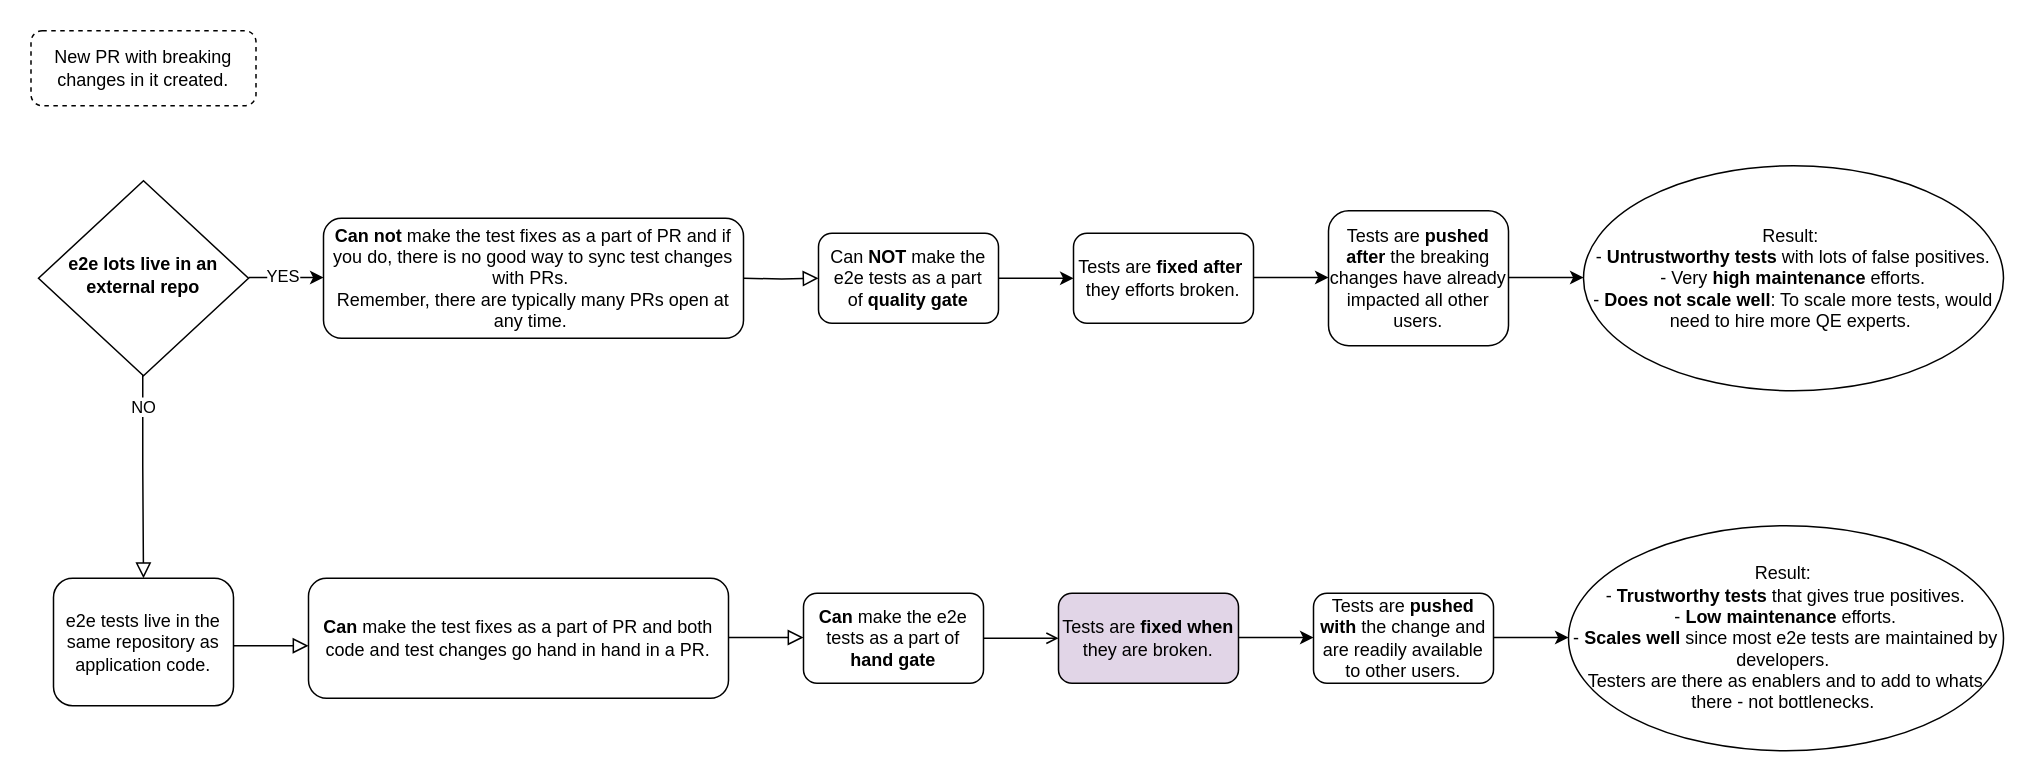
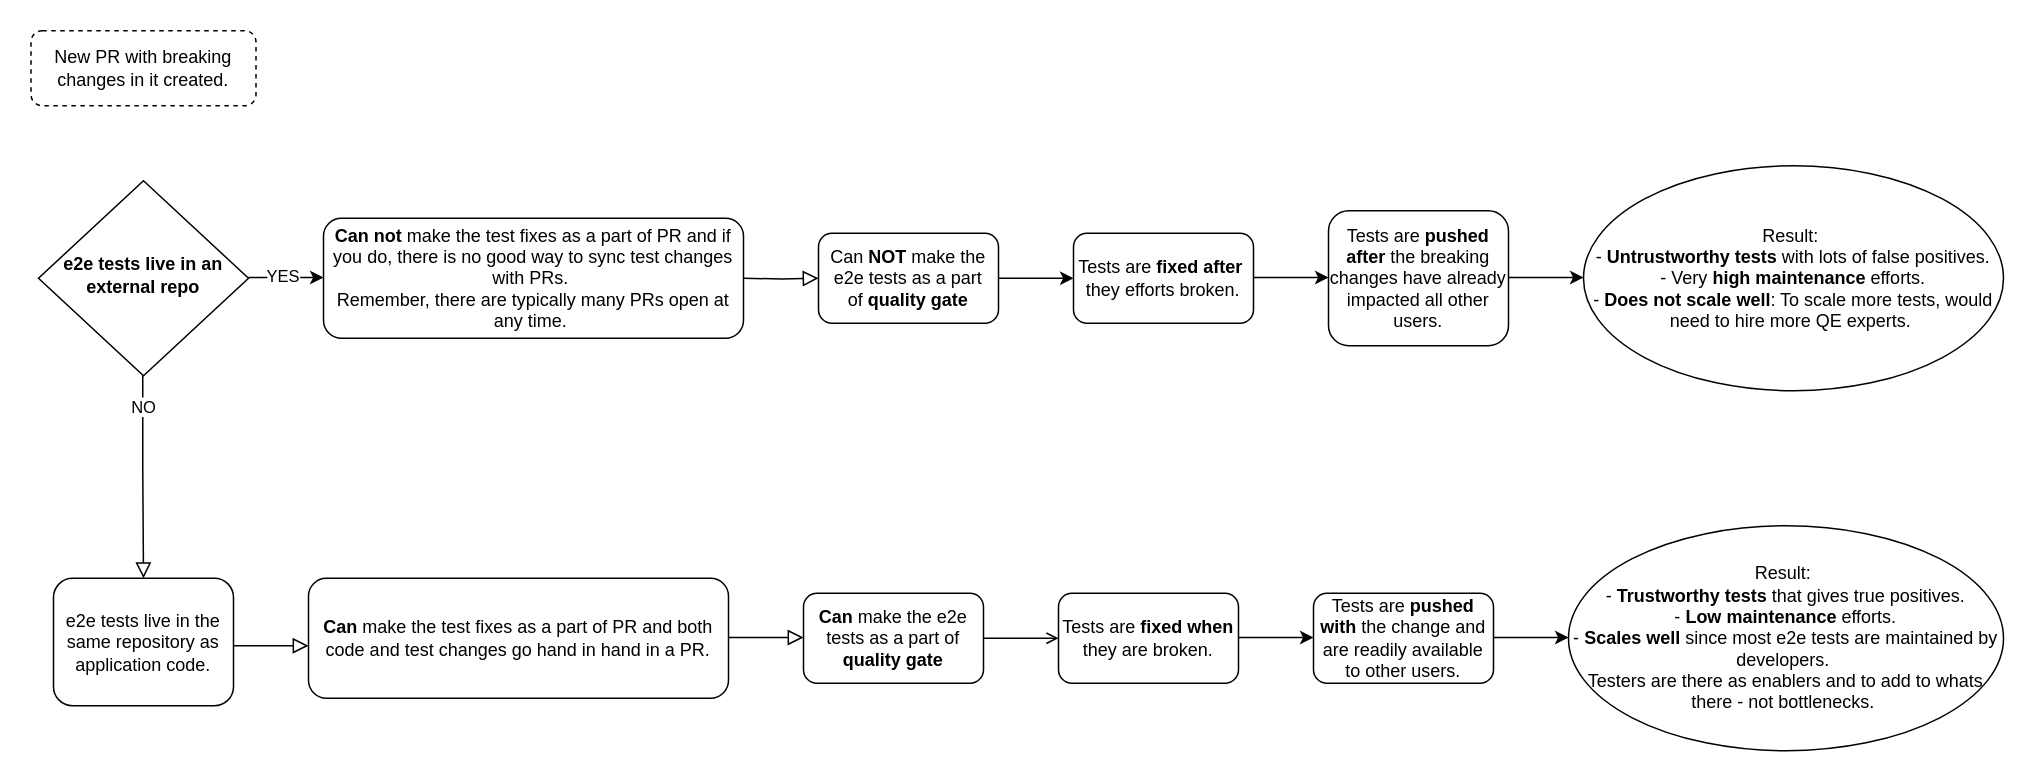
  <mxCell id="0" />
  <mxCell id="1" parent="0" />
  <mxCell id="2" value="New PR with breaking changes in it created." style="rounded=1;whiteSpace=wrap;html=1;fontSize=12;glass=0;strokeWidth=1;shadow=0;dashed=1;" parent="1" vertex="1"><mxGeometry x="20" y="20" width="150" height="50" as="geometry" /></mxCell>
  <mxCell id="3" value="" style="edgeStyle=orthogonalEdgeStyle;rounded=0;html=1;jettySize=auto;orthogonalLoop=1;fontSize=11;endArrow=block;endFill=0;endSize=8;strokeWidth=1;shadow=0;labelBackgroundColor=none;exitX=0.5;exitY=1;exitDx=0;exitDy=0;entryX=0.5;entryY=0;entryDx=0;entryDy=0;" parent="1" target="26" edge="1"><mxGeometry y="10" relative="1" as="geometry"><mxPoint as="offset" /><mxPoint x="94.5" y="230" as="sourcePoint" /><mxPoint x="95" y="320" as="targetPoint" /><Array as="points"><mxPoint x="95" y="310" /><mxPoint x="95" y="310" /></Array></mxGeometry></mxCell>
  <mxCell id="4" value="NO" style="edgeLabel;html=1;align=center;verticalAlign=middle;resizable=0;points=[];" vertex="1" connectable="0" parent="3"><mxGeometry x="-0.481" relative="1" as="geometry"><mxPoint as="offset" /></mxGeometry></mxCell>
- <mxCell id="5" value="&lt;b&gt;e2e lots live in an external repo&lt;/b&gt;" style="rhombus;whiteSpace=wrap;html=1;shadow=0;fontFamily=Helvetica;fontSize=12;align=center;strokeWidth=1;spacing=6;spacingTop=-4;" parent="1" vertex="1"><mxGeometry x="25" y="120" width="140" height="130" as="geometry" /></mxCell>
+ <mxCell id="5" value="&lt;b&gt;e2e tests live in an external repo&lt;/b&gt;" style="rhombus;whiteSpace=wrap;html=1;shadow=0;fontFamily=Helvetica;fontSize=12;align=center;strokeWidth=1;spacing=6;spacingTop=-4;" parent="1" vertex="1"><mxGeometry x="25" y="120" width="140" height="130" as="geometry" /></mxCell>
  <mxCell id="6" value="" style="edgeStyle=orthogonalEdgeStyle;rounded=0;orthogonalLoop=1;jettySize=auto;html=1;endArrow=open;" edge="1" parent="1" source="7" target="8"><mxGeometry relative="1" as="geometry" /></mxCell>
- <mxCell id="7" value="&lt;b&gt;Can&lt;/b&gt; make the e2e tests as a part of &lt;b&gt;hand gate&lt;/b&gt;" style="rounded=1;whiteSpace=wrap;html=1;fontSize=12;glass=0;strokeWidth=1;shadow=0;" parent="1" vertex="1"><mxGeometry x="535" y="395" width="120" height="60" as="geometry" /></mxCell>
- <mxCell id="8" value="Tests are &lt;b&gt;fixed&lt;/b&gt; &lt;b&gt;when&lt;/b&gt; they are broken." style="whiteSpace=wrap;html=1;rounded=1;glass=0;strokeWidth=1;shadow=0;fillColor=#e1d5e7;" vertex="1" parent="1"><mxGeometry x="705" y="395" width="120" height="60" as="geometry" /></mxCell>
+ <mxCell id="7" value="&lt;b&gt;Can&lt;/b&gt; make the e2e tests as a part of &lt;b&gt;quality gate&lt;/b&gt;" style="rounded=1;whiteSpace=wrap;html=1;fontSize=12;glass=0;strokeWidth=1;shadow=0;" parent="1" vertex="1"><mxGeometry x="535" y="395" width="120" height="60" as="geometry" /></mxCell>
+ <mxCell id="8" value="Tests are &lt;b&gt;fixed&lt;/b&gt; &lt;b&gt;when&lt;/b&gt; they are broken." style="whiteSpace=wrap;html=1;rounded=1;glass=0;strokeWidth=1;shadow=0;" vertex="1" parent="1"><mxGeometry x="705" y="395" width="120" height="60" as="geometry" /></mxCell>
  <mxCell id="9" value="" style="edgeStyle=orthogonalEdgeStyle;rounded=0;orthogonalLoop=1;jettySize=auto;html=1;" edge="1" parent="1"><mxGeometry relative="1" as="geometry"><mxPoint x="825" y="424.5" as="sourcePoint" /><mxPoint x="875" y="424.5" as="targetPoint" /></mxGeometry></mxCell>
  <mxCell id="10" value="Tests are &lt;b&gt;pushed&lt;/b&gt; &lt;b&gt;with&lt;/b&gt; the change and are readily available to other users." style="whiteSpace=wrap;html=1;rounded=1;glass=0;strokeWidth=1;shadow=0;" vertex="1" parent="1"><mxGeometry x="875" y="395" width="120" height="60" as="geometry" /></mxCell>
  <mxCell id="11" value="&lt;b&gt;Can not &lt;/b&gt;make the test fixes as a part of PR and if you do, there is no good way to sync test changes with PRs.&amp;nbsp;&lt;div&gt;Remember, there are typically many PRs open at any time.&amp;nbsp;&lt;/div&gt;" style="rounded=1;whiteSpace=wrap;html=1;fontSize=12;glass=0;strokeWidth=1;shadow=0;" vertex="1" parent="1"><mxGeometry x="215" y="145" width="280" height="80" as="geometry" /></mxCell>
  <mxCell id="12" value="" style="edgeStyle=orthogonalEdgeStyle;rounded=0;html=1;jettySize=auto;orthogonalLoop=1;fontSize=11;endArrow=block;endFill=0;endSize=8;strokeWidth=1;shadow=0;labelBackgroundColor=none;" edge="1" parent="1" target="14"><mxGeometry y="10" relative="1" as="geometry"><mxPoint as="offset" /><mxPoint x="495" y="185" as="sourcePoint" /></mxGeometry></mxCell>
  <mxCell id="13" value="" style="edgeStyle=orthogonalEdgeStyle;rounded=0;orthogonalLoop=1;jettySize=auto;html=1;" edge="1" parent="1" source="14" target="15"><mxGeometry relative="1" as="geometry" /></mxCell>
  <mxCell id="14" value="Can &lt;b&gt;NOT&lt;/b&gt; make the e2e tests as a part of&amp;nbsp;&lt;b&gt;quality gate&lt;/b&gt;" style="rounded=1;whiteSpace=wrap;html=1;fontSize=12;glass=0;strokeWidth=1;shadow=0;" vertex="1" parent="1"><mxGeometry x="545" y="155" width="120" height="60" as="geometry" /></mxCell>
  <mxCell id="15" value="Tests are&amp;nbsp;&lt;b&gt;fixed&lt;/b&gt;&amp;nbsp;&lt;b&gt;after&lt;/b&gt;&amp;nbsp; they efforts broken." style="whiteSpace=wrap;html=1;rounded=1;glass=0;strokeWidth=1;shadow=0;" vertex="1" parent="1"><mxGeometry x="715" y="155" width="120" height="60" as="geometry" /></mxCell>
  <mxCell id="16" value="" style="edgeStyle=orthogonalEdgeStyle;rounded=0;orthogonalLoop=1;jettySize=auto;html=1;" edge="1" parent="1"><mxGeometry relative="1" as="geometry"><mxPoint x="835" y="184.5" as="sourcePoint" /><mxPoint x="885" y="184.5" as="targetPoint" /></mxGeometry></mxCell>
  <mxCell id="17" value="Tests are &lt;b&gt;pushed&lt;/b&gt; &lt;b&gt;after&lt;/b&gt; the breaking changes have already impacted all other users." style="whiteSpace=wrap;html=1;rounded=1;glass=0;strokeWidth=1;shadow=0;" vertex="1" parent="1"><mxGeometry x="885" y="140" width="120" height="90" as="geometry" /></mxCell>
  <mxCell id="18" value="" style="edgeStyle=orthogonalEdgeStyle;rounded=0;orthogonalLoop=1;jettySize=auto;html=1;" edge="1" parent="1"><mxGeometry relative="1" as="geometry"><mxPoint x="1005" y="184.5" as="sourcePoint" /><mxPoint x="1055" y="184.5" as="targetPoint" /></mxGeometry></mxCell>
  <mxCell id="19" value="Result:&amp;nbsp;&lt;div&gt;- &lt;b&gt;Untrustworthy tests&lt;/b&gt; with lots of false positives.&lt;/div&gt;&lt;div&gt;- Very &lt;b&gt;high maintenance&lt;/b&gt; efforts.&lt;br&gt;- &lt;b&gt;Does not scale well&lt;/b&gt;: To scale more tests, would need to hire more QE experts.&amp;nbsp;&lt;/div&gt;" style="ellipse;whiteSpace=wrap;html=1;" vertex="1" parent="1"><mxGeometry x="1055" y="110" width="280" height="150" as="geometry" /></mxCell>
  <mxCell id="20" value="" style="edgeStyle=orthogonalEdgeStyle;rounded=0;orthogonalLoop=1;jettySize=auto;html=1;" edge="1" parent="1"><mxGeometry relative="1" as="geometry"><mxPoint x="995" y="424.5" as="sourcePoint" /><mxPoint x="1045" y="424.5" as="targetPoint" /></mxGeometry></mxCell>
  <mxCell id="21" value="Result:&amp;nbsp;&lt;div&gt;- &lt;b&gt;Trustworthy tests&lt;/b&gt; that gives true positives.&lt;/div&gt;&lt;div&gt;- &lt;b&gt;Low&amp;nbsp;maintenance&lt;/b&gt; efforts.&lt;/div&gt;&lt;div&gt;- &lt;b&gt;Scales well&lt;/b&gt; since most e2e tests are maintained by developers.&amp;nbsp;&lt;/div&gt;&lt;div&gt;Testers are there as enablers and to add to whats there - not bottlenecks.&amp;nbsp;&lt;/div&gt;" style="ellipse;whiteSpace=wrap;html=1;" vertex="1" parent="1"><mxGeometry x="1045" y="350" width="290" height="150" as="geometry" /></mxCell>
  <mxCell id="22" value="" style="edgeStyle=orthogonalEdgeStyle;rounded=0;orthogonalLoop=1;jettySize=auto;html=1;" edge="1" parent="1"><mxGeometry relative="1" as="geometry"><mxPoint x="165" y="184.5" as="sourcePoint" /><mxPoint x="215" y="184.5" as="targetPoint" /></mxGeometry></mxCell>
  <mxCell id="23" value="YES" style="edgeLabel;html=1;align=center;verticalAlign=middle;resizable=0;points=[];" vertex="1" connectable="0" parent="22"><mxGeometry x="-0.12" y="2" relative="1" as="geometry"><mxPoint y="1" as="offset" /></mxGeometry></mxCell>
  <mxCell id="24" value="&lt;b&gt;Can&lt;/b&gt; make the test fixes as a part of PR and both code and test changes go hand in hand in a PR." style="rounded=1;whiteSpace=wrap;html=1;fontSize=12;glass=0;strokeWidth=1;shadow=0;" vertex="1" parent="1"><mxGeometry x="205" y="385" width="280" height="80" as="geometry" /></mxCell>
  <mxCell id="25" value="" style="edgeStyle=orthogonalEdgeStyle;rounded=0;html=1;jettySize=auto;orthogonalLoop=1;fontSize=11;endArrow=block;endFill=0;endSize=8;strokeWidth=1;shadow=0;labelBackgroundColor=none;" edge="1" parent="1"><mxGeometry y="10" relative="1" as="geometry"><mxPoint as="offset" /><mxPoint x="485" y="424.5" as="sourcePoint" /><mxPoint x="535" y="424.5" as="targetPoint" /></mxGeometry></mxCell>
  <mxCell id="26" value="e2e tests live in the same repository as application code." style="rounded=1;whiteSpace=wrap;html=1;fontSize=12;glass=0;strokeWidth=1;shadow=0;" vertex="1" parent="1"><mxGeometry x="35" y="385" width="120" height="85" as="geometry" /></mxCell>
  <mxCell id="27" value="" style="edgeStyle=orthogonalEdgeStyle;rounded=0;html=1;jettySize=auto;orthogonalLoop=1;fontSize=11;endArrow=block;endFill=0;endSize=8;strokeWidth=1;shadow=0;labelBackgroundColor=none;" edge="1" parent="1"><mxGeometry y="10" relative="1" as="geometry"><mxPoint as="offset" /><mxPoint x="155" y="430" as="sourcePoint" /><mxPoint x="205" y="430" as="targetPoint" /></mxGeometry></mxCell>
